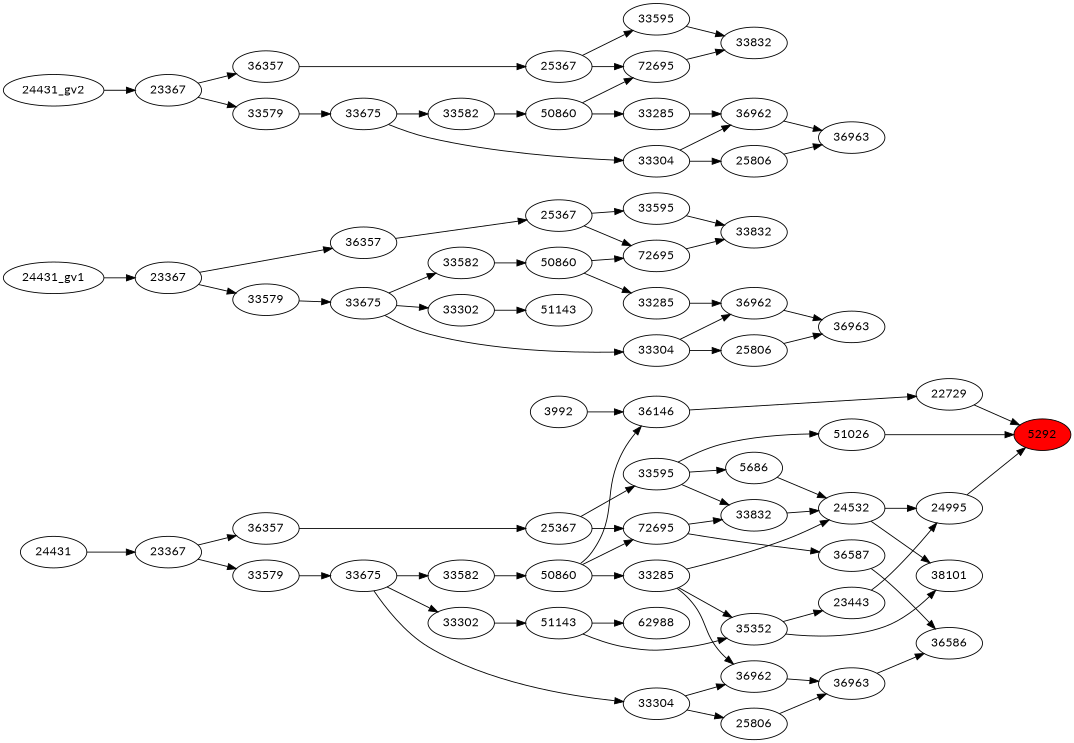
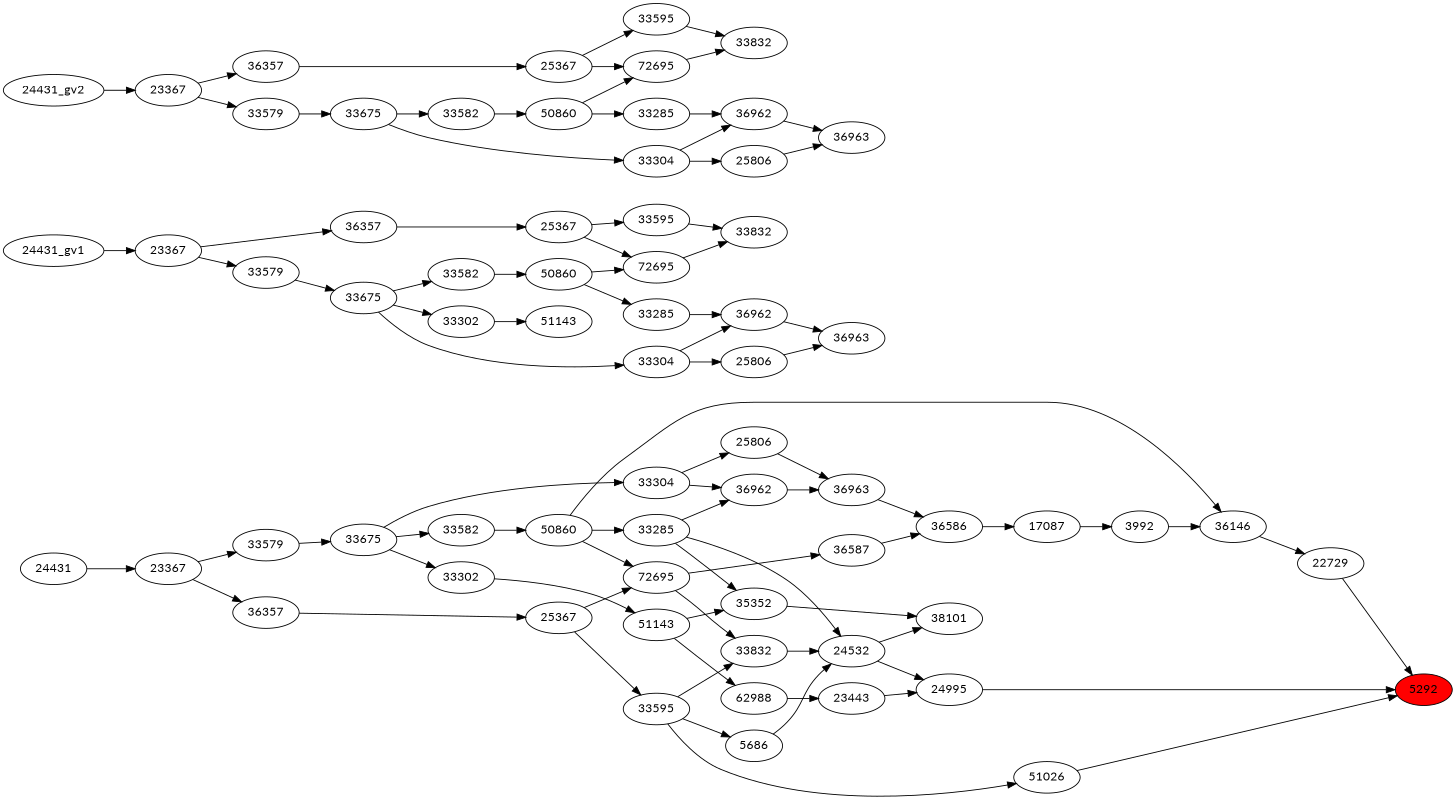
  strict digraph {
    fontname=Lato
    rankdir=LR
    node [fontname=Lato]
    edge [fontname=Lato]
    n1 [fillcolor=red label=5292 style=filled]
    n2 [label=24995]
    n3 [label=22729]
    n4 [label=51026]
    n5 [label=23443]
    n6 [label=38101]
    n7 [label=36146]
    n8 [label=33595]
    n9 [label=5686]
    n10 [label=33832]
    n11 [label=24532]
    n12 [label=62988]
    n13 [label=35352]
    n14 [label=50860]
    n15 [label=33285]
    n16 [label=72695]
    n17 [label=36962]
    n18 [label=36587]
    n19 [label=3992]
    n20 [label=25367]
    n21 [label=51143]
    n22 [label=36963]
    n23 [label=33582]
+   n24 [label=17087]
    n25 [label=36357]
    n26 [label=33302]
    n27 [label=36586]
    n28 [label=33675]
    n29 [label=33304]
    n30 [label=25806]
    n31 [label=23367]
    n32 [label=33579]
    n33 [label=24431]
    n34 [label=33595]
    n35 [label=33832]
    n36 [label=25367]
    n37 [label=72695]
    n38 [label=50860]
    n39 [label=33285]
    n40 [label=36962]
    n41 [label=33582]
    n42 [label=36357]
    n43 [label=51143]
    n44 [label=33302]
    n45 [label=36963]
    n46 [label=33675]
    n47 [label=33304]
    n48 [label=25806]
    n49 [label=23367]
    n50 [label=33579]
    "24431_gv1"
    n52 [label=36963]
    n53 [label=36962]
    n54 [label=25806]
    n55 [label=33832]
    n56 [label=72695]
    n57 [label=33595]
    n58 [label=33285]
    n59 [label=33304]
    n60 [label=25367]
    n61 [label=50860]
    n62 [label=33675]
    n63 [label=33582]
    n64 [label=36357]
    n65 [label=33579]
    n66 [label=23367]
    "24431_gv2"
    subgraph sub_1 {
      n1
      n2
      n3
      n4
      n5
      n6
      n7
      n8
      n9
      n10
      n11
      n12
      n13
      n14
      n15
      n16
      n17
      n18
      n19
      n20
      n21
      n22
      n23
+     n24
      n25
      n26
      n27
      n28
      n29
      n30
      n31
      n32
      n33
    }
    subgraph sub_2 {
      n34
      n35
      n36
      n37
      n38
      n39
      n40
      n41
      n42
      n43
      n44
      n45
      n46
      n47
      n48
      n49
      n50
      "24431_gv1"
    }
    subgraph sub_3 {
      n52
      n53
      n54
      n55
      n56
      n57
      n58
      n59
      n60
      n61
      n62
      n63
      n64
      n65
      n66
      "24431_gv2"
    }
    n2 -> n1
    n3 -> n1
    n4 -> n1
    n5 -> n2
    n7 -> n3
    n8 -> n4
    n8 -> n9
    n8 -> n10
    n9 -> n11
    n10 -> n11
    n11 -> n2
    n11 -> n6
-   n13 -> n5
+   n12 -> n5
    n13 -> n6
    n14 -> n7
    n14 -> n15
    n14 -> n16
    n15 -> n11
    n15 -> n13
    n15 -> n17
    n16 -> n10
    n16 -> n18
    n17 -> n22
    n18 -> n27
    n19 -> n7
    n20 -> n8
    n20 -> n16
    n21 -> n12
    n21 -> n13
    n22 -> n27
    n23 -> n14
+   n24 -> n19
    n25 -> n20
    n26 -> n21
+   n27 -> n24
    n28 -> n23
    n28 -> n26
    n28 -> n29
    n29 -> n17
    n29 -> n30
    n30 -> n22
    n31 -> n25
    n31 -> n32
    n32 -> n28
    n33 -> n31
    n34 -> n35
    n36 -> n34
    n36 -> n37
    n37 -> n35
    n38 -> n37
    n38 -> n39
    n39 -> n40
    n40 -> n45
    n41 -> n38
    n42 -> n36
    n44 -> n43
    n46 -> n41
    n46 -> n44
    n46 -> n47
    n47 -> n40
    n47 -> n48
    n48 -> n45
    n49 -> n42
    n49 -> n50
    n50 -> n46
    "24431_gv1" -> n49
    n53 -> n52
    n54 -> n52
    n56 -> n55
    n57 -> n55
    n58 -> n53
    n59 -> n53
    n59 -> n54
    n60 -> n56
    n60 -> n57
    n61 -> n56
    n61 -> n58
    n62 -> n59
    n62 -> n63
    n63 -> n61
    n64 -> n60
    n65 -> n62
    n66 -> n64
    n66 -> n65
    "24431_gv2" -> n66
  }
